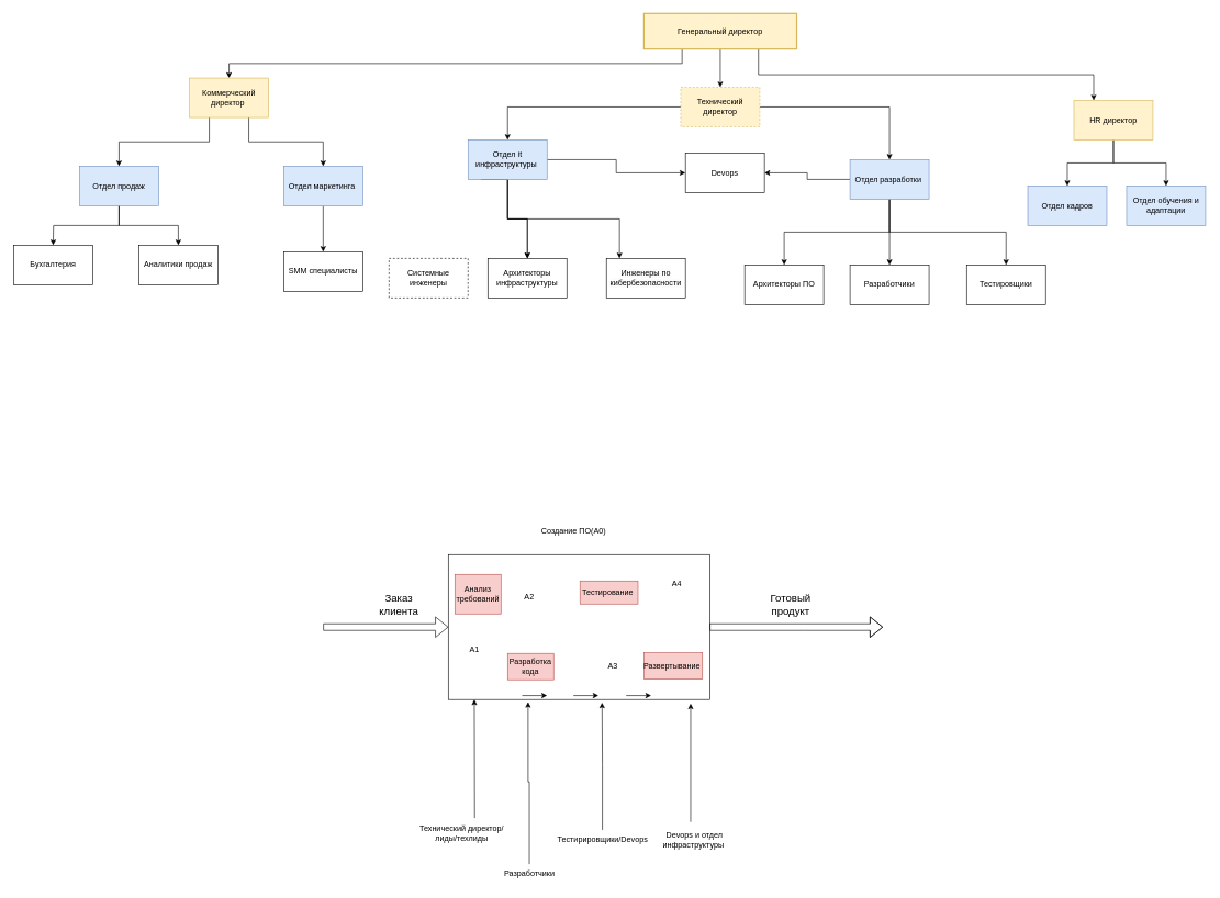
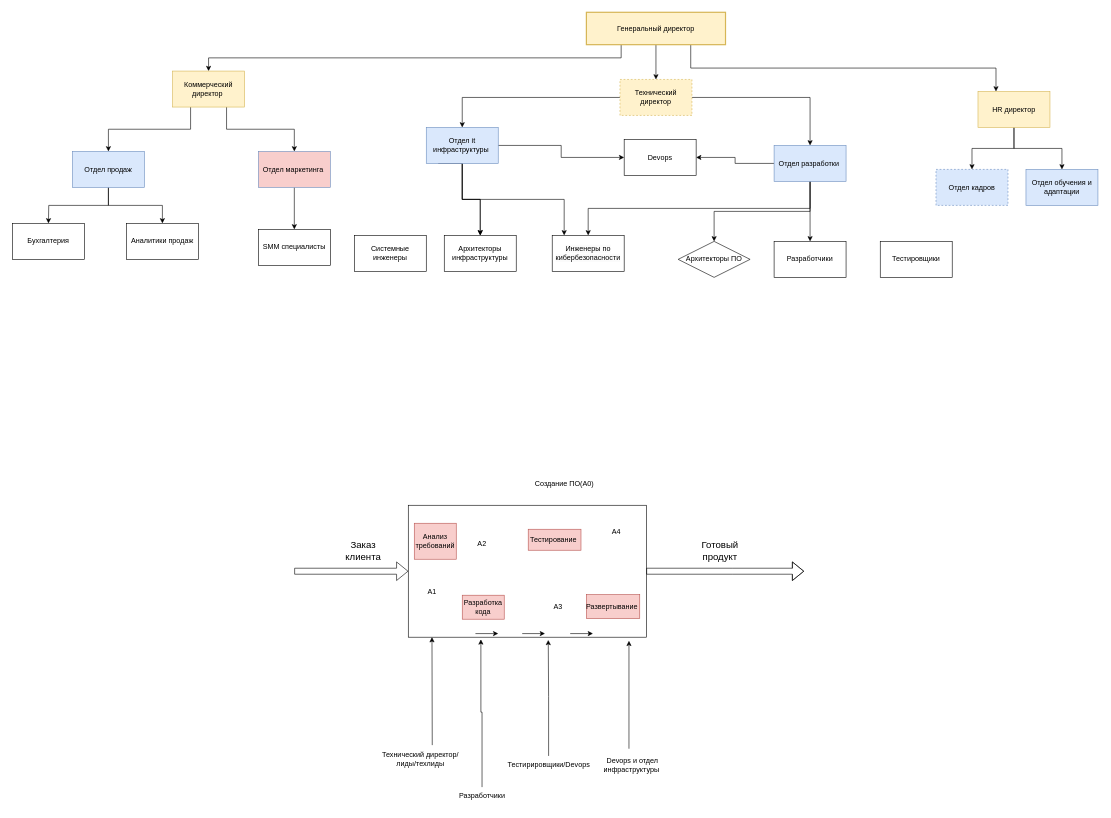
  <mxCell id="0" />
  <mxCell id="1" parent="0" />
  <mxCell id="2" value="&lt;p style=&quot;font-style: normal; font-variant-caps: normal; font-weight: 400; letter-spacing: normal; text-align: start; text-indent: 0px; text-transform: none; white-space: normal; word-spacing: 0px; -webkit-text-stroke-width: 0px; text-decoration: none; caret-color: rgb(0, 0, 0); color: rgb(0, 0, 0);&quot; data-pm-slice=&quot;1 1 [&amp;quot;ordered_list&amp;quot;,{&amp;quot;spread&amp;quot;:true,&amp;quot;startingNumber&amp;quot;:1,&amp;quot;start&amp;quot;:2993,&amp;quot;end&amp;quot;:3738},&amp;quot;regular_list_item&amp;quot;,{&amp;quot;start&amp;quot;:3333,&amp;quot;end&amp;quot;:3738},&amp;quot;list&amp;quot;,{&amp;quot;spread&amp;quot;:false,&amp;quot;start&amp;quot;:3367,&amp;quot;end&amp;quot;:3738},&amp;quot;regular_list_item&amp;quot;,{&amp;quot;start&amp;quot;:3367,&amp;quot;end&amp;quot;:3440}]&quot;&gt;&lt;br&gt;&lt;/p&gt;" style="rounded=0;whiteSpace=wrap;html=1;" vertex="1" parent="1"><mxGeometry x="680" y="842" width="397" height="220" as="geometry" /></mxCell>
  <mxCell id="3" value="&lt;font style=&quot;font-size: 16px;&quot;&gt;Заказ клиента&lt;/font&gt;" style="text;html=1;align=center;verticalAlign=middle;whiteSpace=wrap;rounded=0;" vertex="1" parent="1"><mxGeometry x="560" y="902" width="90" height="30" as="geometry" /></mxCell>
  <mxCell id="4" value="" style="shape=flexArrow;endArrow=classic;html=1;rounded=0;exitX=1;exitY=0.5;exitDx=0;exitDy=0;" edge="1" parent="1" source="2"><mxGeometry width="50" height="50" relative="1" as="geometry"><mxPoint x="870" y="1032" as="sourcePoint" /><mxPoint x="1340" y="952" as="targetPoint" /><Array as="points"><mxPoint x="1220" y="952" /></Array></mxGeometry></mxCell>
  <mxCell id="5" value="&lt;font style=&quot;font-size: 16px;&quot;&gt;Готовый продукт&lt;/font&gt;" style="text;html=1;align=center;verticalAlign=middle;whiteSpace=wrap;rounded=0;" vertex="1" parent="1"><mxGeometry x="1150" y="902" width="100" height="30" as="geometry" /></mxCell>
  <mxCell id="6" value="" style="endArrow=classic;html=1;rounded=0;" edge="1" parent="1"><mxGeometry width="50" height="50" relative="1" as="geometry"><mxPoint x="720" y="1242" as="sourcePoint" /><mxPoint x="719.52" y="1062" as="targetPoint" /></mxGeometry></mxCell>
  <mxCell id="7" value="Разработчики" style="text;html=1;align=center;verticalAlign=middle;whiteSpace=wrap;rounded=0;" vertex="1" parent="1"><mxGeometry x="754.5" y="1312" width="97" height="30" as="geometry" /></mxCell>
  <mxCell id="8" value="Тестирировщики/Devops" style="text;html=1;align=center;verticalAlign=middle;whiteSpace=wrap;rounded=0;" vertex="1" parent="1"><mxGeometry x="865.5" y="1260" width="97" height="30" as="geometry" /></mxCell>
  <mxCell id="9" value="" style="endArrow=classic;html=1;rounded=0;" edge="1" parent="1"><mxGeometry width="50" height="50" relative="1" as="geometry"><mxPoint x="1048" y="1248" as="sourcePoint" /><mxPoint x="1048" y="1068" as="targetPoint" /></mxGeometry></mxCell>
  <mxCell id="10" value="Devops и отдел инфраструктуры&amp;nbsp;" style="text;html=1;align=center;verticalAlign=middle;whiteSpace=wrap;rounded=0;" vertex="1" parent="1"><mxGeometry x="1024" y="1260" width="60" height="30" as="geometry" /></mxCell>
  <mxCell id="11" value="Анализ требований" style="text;html=1;align=center;verticalAlign=middle;whiteSpace=wrap;rounded=0;fillColor=#f8cecc;strokeColor=#b85450;" vertex="1" parent="1"><mxGeometry x="690" y="872" width="70" height="60" as="geometry" /></mxCell>
  <mxCell id="12" value="А1" style="text;html=1;align=center;verticalAlign=middle;whiteSpace=wrap;rounded=0;" vertex="1" parent="1"><mxGeometry x="690" y="972" width="60" height="30" as="geometry" /></mxCell>
  <mxCell id="13" value="Разработка кода" style="text;html=1;align=center;verticalAlign=middle;whiteSpace=wrap;rounded=0;fillColor=#f8cecc;strokeColor=#b85450;" vertex="1" parent="1"><mxGeometry x="770" y="992" width="70" height="40" as="geometry" /></mxCell>
  <mxCell id="14" value="А2" style="text;html=1;align=center;verticalAlign=middle;whiteSpace=wrap;rounded=0;" vertex="1" parent="1"><mxGeometry x="773" y="892" width="60" height="30" as="geometry" /></mxCell>
  <mxCell id="15" value="Тестирование&amp;nbsp;" style="text;html=1;align=center;verticalAlign=middle;whiteSpace=wrap;rounded=0;fillColor=#f8cecc;strokeColor=#b85450;" vertex="1" parent="1"><mxGeometry x="880" y="882" width="88" height="35" as="geometry" /></mxCell>
  <mxCell id="16" value="А3" style="text;html=1;align=center;verticalAlign=middle;whiteSpace=wrap;rounded=0;" vertex="1" parent="1"><mxGeometry x="900" y="996" width="60" height="30" as="geometry" /></mxCell>
  <mxCell id="17" value="Развертывание&amp;nbsp;" style="text;html=1;align=center;verticalAlign=middle;whiteSpace=wrap;rounded=0;fillColor=#f8cecc;strokeColor=#b85450;" vertex="1" parent="1"><mxGeometry x="977" y="991" width="89" height="40" as="geometry" /></mxCell>
  <mxCell id="18" value="А4" style="text;html=1;align=center;verticalAlign=middle;whiteSpace=wrap;rounded=0;" vertex="1" parent="1"><mxGeometry x="997" y="872" width="60" height="30" as="geometry" /></mxCell>
  <mxCell id="19" value="" style="endArrow=classic;html=1;rounded=0;" edge="1" parent="1"><mxGeometry width="50" height="50" relative="1" as="geometry"><mxPoint x="792" y="1056" as="sourcePoint" /><mxPoint x="830" y="1056" as="targetPoint" /></mxGeometry></mxCell>
  <mxCell id="20" value="" style="endArrow=classic;html=1;rounded=0;" edge="1" parent="1"><mxGeometry width="50" height="50" relative="1" as="geometry"><mxPoint x="870" y="1056" as="sourcePoint" /><mxPoint x="908" y="1056" as="targetPoint" /></mxGeometry></mxCell>
  <mxCell id="21" value="" style="endArrow=classic;html=1;rounded=0;" edge="1" parent="1"><mxGeometry width="50" height="50" relative="1" as="geometry"><mxPoint x="950" y="1056" as="sourcePoint" /><mxPoint x="988" y="1056" as="targetPoint" /></mxGeometry></mxCell>
  <mxCell id="22" style="edgeStyle=orthogonalEdgeStyle;rounded=0;orthogonalLoop=1;jettySize=auto;html=1;exitX=0.75;exitY=1;exitDx=0;exitDy=0;entryX=0.25;entryY=0;entryDx=0;entryDy=0;" edge="1" parent="1" source="25" target="28"><mxGeometry relative="1" as="geometry" /></mxCell>
  <mxCell id="23" style="edgeStyle=orthogonalEdgeStyle;rounded=0;orthogonalLoop=1;jettySize=auto;html=1;exitX=0.25;exitY=1;exitDx=0;exitDy=0;" edge="1" parent="1" source="25" target="31"><mxGeometry relative="1" as="geometry" /></mxCell>
  <mxCell id="24" style="edgeStyle=orthogonalEdgeStyle;rounded=0;orthogonalLoop=1;jettySize=auto;html=1;exitX=0.5;exitY=1;exitDx=0;exitDy=0;entryX=0.5;entryY=0;entryDx=0;entryDy=0;" edge="1" parent="1" source="25" target="34"><mxGeometry relative="1" as="geometry" /></mxCell>
  <mxCell id="25" value="Генеральный директор" style="whiteSpace=wrap;strokeWidth=2;fillColor=#fff2cc;strokeColor=#d6b656;" vertex="1" parent="1"><mxGeometry x="977" y="20" width="232" height="54" as="geometry" /></mxCell>
  <mxCell id="26" style="edgeStyle=orthogonalEdgeStyle;rounded=0;orthogonalLoop=1;jettySize=auto;html=1;exitX=0.5;exitY=1;exitDx=0;exitDy=0;entryX=0.5;entryY=0;entryDx=0;entryDy=0;" edge="1" parent="1" source="28" target="45"><mxGeometry relative="1" as="geometry" /></mxCell>
  <mxCell id="27" style="edgeStyle=orthogonalEdgeStyle;rounded=0;orthogonalLoop=1;jettySize=auto;html=1;exitX=0.5;exitY=1;exitDx=0;exitDy=0;entryX=0.5;entryY=0;entryDx=0;entryDy=0;" edge="1" parent="1" source="28" target="46"><mxGeometry relative="1" as="geometry" /></mxCell>
  <mxCell id="28" value="HR директор" style="rounded=0;whiteSpace=wrap;html=1;fillColor=#fff2cc;strokeColor=#d6b656;" vertex="1" parent="1"><mxGeometry x="1630" y="152" width="120" height="60" as="geometry" /></mxCell>
  <mxCell id="29" style="edgeStyle=orthogonalEdgeStyle;rounded=0;orthogonalLoop=1;jettySize=auto;html=1;exitX=0.25;exitY=1;exitDx=0;exitDy=0;entryX=0.5;entryY=0;entryDx=0;entryDy=0;" edge="1" parent="1" source="31" target="42"><mxGeometry relative="1" as="geometry" /></mxCell>
  <mxCell id="30" style="edgeStyle=orthogonalEdgeStyle;rounded=0;orthogonalLoop=1;jettySize=auto;html=1;exitX=0.75;exitY=1;exitDx=0;exitDy=0;entryX=0.5;entryY=0;entryDx=0;entryDy=0;" edge="1" parent="1" source="31" target="44"><mxGeometry relative="1" as="geometry" /></mxCell>
  <mxCell id="31" value="Коммерческий директор&amp;nbsp;" style="rounded=0;whiteSpace=wrap;html=1;fillColor=#fff2cc;strokeColor=#d6b656;" vertex="1" parent="1"><mxGeometry x="287" y="118" width="120" height="60" as="geometry" /></mxCell>
  <mxCell id="32" style="edgeStyle=orthogonalEdgeStyle;rounded=0;orthogonalLoop=1;jettySize=auto;html=1;exitX=1;exitY=0.5;exitDx=0;exitDy=0;entryX=0.5;entryY=0;entryDx=0;entryDy=0;" edge="1" parent="1" source="34" target="39"><mxGeometry relative="1" as="geometry" /></mxCell>
  <mxCell id="33" style="edgeStyle=orthogonalEdgeStyle;rounded=0;orthogonalLoop=1;jettySize=auto;html=1;exitX=0;exitY=0.5;exitDx=0;exitDy=0;entryX=0.5;entryY=0;entryDx=0;entryDy=0;" edge="1" parent="1" source="34" target="53"><mxGeometry relative="1" as="geometry" /></mxCell>
  <mxCell id="34" value="Технический директор" style="rounded=0;whiteSpace=wrap;html=1;fillColor=#fff2cc;strokeColor=#d6b656;dashed=1;" vertex="1" parent="1"><mxGeometry x="1033" y="132" width="120" height="60" as="geometry" /></mxCell>
- <mxCell id="35" style="edgeStyle=orthogonalEdgeStyle;rounded=0;orthogonalLoop=1;jettySize=auto;html=1;exitX=0.5;exitY=1;exitDx=0;exitDy=0;entryX=0.5;entryY=0;entryDx=0;entryDy=0;" edge="1" parent="1" source="39" target="48"><mxGeometry relative="1" as="geometry" /></mxCell>
+ <mxCell id="35" style="edgeStyle=orthogonalEdgeStyle;rounded=0;orthogonalLoop=1;jettySize=auto;html=1;exitX=0.5;exitY=1;exitDx=0;exitDy=0;" edge="1" parent="1" source="39" target="61"><mxGeometry relative="1" as="geometry" /></mxCell>
  <mxCell id="36" style="edgeStyle=orthogonalEdgeStyle;rounded=0;orthogonalLoop=1;jettySize=auto;html=1;entryX=1;entryY=0.5;entryDx=0;entryDy=0;" edge="1" parent="1" source="39" target="56"><mxGeometry relative="1" as="geometry" /></mxCell>
  <mxCell id="37" style="edgeStyle=orthogonalEdgeStyle;rounded=0;orthogonalLoop=1;jettySize=auto;html=1;exitX=0.5;exitY=1;exitDx=0;exitDy=0;entryX=0.5;entryY=0;entryDx=0;entryDy=0;" edge="1" parent="1" source="39" target="47"><mxGeometry relative="1" as="geometry" /></mxCell>
  <mxCell id="38" style="edgeStyle=orthogonalEdgeStyle;rounded=0;orthogonalLoop=1;jettySize=auto;html=1;exitX=0.5;exitY=1;exitDx=0;exitDy=0;entryX=0.5;entryY=0;entryDx=0;entryDy=0;" edge="1" parent="1" source="39" target="54"><mxGeometry relative="1" as="geometry"><mxPoint x="1350" y="352" as="targetPoint" /></mxGeometry></mxCell>
  <mxCell id="39" value="Отдел разработки&amp;nbsp;" style="rounded=0;whiteSpace=wrap;html=1;fillColor=#dae8fc;strokeColor=#6c8ebf;" vertex="1" parent="1"><mxGeometry x="1290" y="242" width="120" height="60" as="geometry" /></mxCell>
  <mxCell id="40" style="edgeStyle=orthogonalEdgeStyle;rounded=0;orthogonalLoop=1;jettySize=auto;html=1;exitX=0.5;exitY=1;exitDx=0;exitDy=0;entryX=0.5;entryY=0;entryDx=0;entryDy=0;" edge="1" parent="1" source="42"><mxGeometry relative="1" as="geometry"><mxPoint x="80" y="372" as="targetPoint" /></mxGeometry></mxCell>
  <mxCell id="41" style="edgeStyle=orthogonalEdgeStyle;rounded=0;orthogonalLoop=1;jettySize=auto;html=1;exitX=0.5;exitY=1;exitDx=0;exitDy=0;" edge="1" parent="1" source="42" target="57"><mxGeometry relative="1" as="geometry" /></mxCell>
  <mxCell id="42" value="Отдел продаж" style="rounded=0;whiteSpace=wrap;html=1;fillColor=#dae8fc;strokeColor=#6c8ebf;" vertex="1" parent="1"><mxGeometry x="120" y="252" width="120" height="60" as="geometry" /></mxCell>
  <mxCell id="43" style="edgeStyle=orthogonalEdgeStyle;rounded=0;orthogonalLoop=1;jettySize=auto;html=1;exitX=0.5;exitY=1;exitDx=0;exitDy=0;entryX=0.5;entryY=0;entryDx=0;entryDy=0;" edge="1" parent="1" source="44" target="58"><mxGeometry relative="1" as="geometry" /></mxCell>
- <mxCell id="44" value="Отдел маркетинга&amp;nbsp;" style="rounded=0;whiteSpace=wrap;html=1;fillColor=#dae8fc;strokeColor=#6c8ebf;" vertex="1" parent="1"><mxGeometry x="430" y="252" width="120" height="60" as="geometry" /></mxCell>
- <mxCell id="45" value="Отдел кадров" style="rounded=0;whiteSpace=wrap;html=1;fillColor=#dae8fc;strokeColor=#6c8ebf;" vertex="1" parent="1"><mxGeometry x="1560" y="282" width="120" height="60" as="geometry" /></mxCell>
+ <mxCell id="44" value="Отдел маркетинга&amp;nbsp;" style="rounded=0;whiteSpace=wrap;html=1;fillColor=#f8cecc;strokeColor=#6c8ebf;" vertex="1" parent="1"><mxGeometry x="430" y="252" width="120" height="60" as="geometry" /></mxCell>
+ <mxCell id="45" value="Отдел кадров" style="rounded=0;whiteSpace=wrap;html=1;fillColor=#dae8fc;strokeColor=#6c8ebf;dashed=1;" vertex="1" parent="1"><mxGeometry x="1560" y="282" width="120" height="60" as="geometry" /></mxCell>
  <mxCell id="46" value="Отдел обучения и адаптации" style="rounded=0;whiteSpace=wrap;html=1;fillColor=#dae8fc;strokeColor=#6c8ebf;" vertex="1" parent="1"><mxGeometry x="1710" y="282" width="120" height="60" as="geometry" /></mxCell>
  <mxCell id="47" value="Разработчики" style="rounded=0;whiteSpace=wrap;html=1;" vertex="1" parent="1"><mxGeometry x="1290" y="402" width="120" height="60" as="geometry" /></mxCell>
  <mxCell id="48" value="Тестировщики" style="rounded=0;whiteSpace=wrap;html=1;" vertex="1" parent="1"><mxGeometry x="1467" y="402" width="120" height="60" as="geometry" /></mxCell>
  <mxCell id="49" style="edgeStyle=orthogonalEdgeStyle;rounded=0;orthogonalLoop=1;jettySize=auto;html=1;entryX=0;entryY=0.5;entryDx=0;entryDy=0;" edge="1" parent="1" source="53" target="56"><mxGeometry relative="1" as="geometry" /></mxCell>
  <mxCell id="50" style="edgeStyle=orthogonalEdgeStyle;rounded=0;orthogonalLoop=1;jettySize=auto;html=1;exitX=0.5;exitY=1;exitDx=0;exitDy=0;entryX=0.5;entryY=0;entryDx=0;entryDy=0;" edge="1" parent="1"><mxGeometry relative="1" as="geometry"><mxPoint x="939.95" y="392" as="targetPoint" /><mxPoint x="729.95" y="272" as="sourcePoint" /><Array as="points"><mxPoint x="769.95" y="272" /><mxPoint x="769.95" y="332" /><mxPoint x="939.95" y="332" /></Array></mxGeometry></mxCell>
  <mxCell id="51" style="edgeStyle=orthogonalEdgeStyle;rounded=0;orthogonalLoop=1;jettySize=auto;html=1;entryX=0.5;entryY=0;entryDx=0;entryDy=0;" edge="1" parent="1" source="53" target="62"><mxGeometry relative="1" as="geometry" /></mxCell>
  <mxCell id="52" style="edgeStyle=orthogonalEdgeStyle;rounded=0;orthogonalLoop=1;jettySize=auto;html=1;entryX=0.5;entryY=0;entryDx=0;entryDy=0;" edge="1" parent="1" source="53" target="62"><mxGeometry relative="1" as="geometry" /></mxCell>
  <mxCell id="53" value="Отдел it инфраструктуры&amp;nbsp;" style="rounded=0;whiteSpace=wrap;html=1;fillColor=#dae8fc;strokeColor=#6c8ebf;" vertex="1" parent="1"><mxGeometry x="710" y="212" width="120" height="60" as="geometry" /></mxCell>
- <mxCell id="54" value="Архитекторы ПО" style="rounded=0;whiteSpace=wrap;html=1;" vertex="1" parent="1"><mxGeometry x="1130" y="402" width="120" height="60" as="geometry" /></mxCell>
- <mxCell id="55" value="Системные инженеры" style="rounded=0;whiteSpace=wrap;html=1;dashed=1;" vertex="1" parent="1"><mxGeometry x="590" y="392" width="120" height="60" as="geometry" /></mxCell>
+ <mxCell id="54" value="Архитекторы ПО" style="rhombus;whiteSpace=wrap;html=1;" vertex="1" parent="1"><mxGeometry x="1130" y="402" width="120" height="60" as="geometry" /></mxCell>
+ <mxCell id="55" value="Системные инженеры" style="rounded=0;whiteSpace=wrap;html=1;" vertex="1" parent="1"><mxGeometry x="590" y="392" width="120" height="60" as="geometry" /></mxCell>
  <mxCell id="56" value="Devops" style="rounded=0;whiteSpace=wrap;html=1;" vertex="1" parent="1"><mxGeometry x="1040" y="232" width="120" height="60" as="geometry" /></mxCell>
  <mxCell id="57" value="Аналитики продаж" style="rounded=0;whiteSpace=wrap;html=1;" vertex="1" parent="1"><mxGeometry x="210" y="372" width="120" height="60" as="geometry" /></mxCell>
  <mxCell id="58" value="SMM специалисты" style="rounded=0;whiteSpace=wrap;html=1;" vertex="1" parent="1"><mxGeometry x="430" y="382" width="120" height="60" as="geometry" /></mxCell>
  <mxCell id="59" value="" style="shape=flexArrow;endArrow=classic;html=1;rounded=0;" edge="1" parent="1"><mxGeometry width="50" height="50" relative="1" as="geometry"><mxPoint x="490" y="952" as="sourcePoint" /><mxPoint x="680" y="952" as="targetPoint" /><Array as="points" /></mxGeometry></mxCell>
  <mxCell id="60" value="Бухгалтерия" style="rounded=0;whiteSpace=wrap;html=1;" vertex="1" parent="1"><mxGeometry x="20" y="372" width="120" height="60" as="geometry" /></mxCell>
  <mxCell id="61" value="&lt;meta charset=&quot;utf-8&quot;&gt;&lt;span style=&quot;color: rgb(0, 0, 0); font-family: Helvetica; font-size: 12px; font-style: normal; font-variant-ligatures: normal; font-variant-caps: normal; font-weight: 400; letter-spacing: normal; orphans: 2; text-align: center; text-indent: 0px; text-transform: none; widows: 2; word-spacing: 0px; -webkit-text-stroke-width: 0px; white-space: normal; background-color: rgb(251, 251, 251); text-decoration-thickness: initial; text-decoration-style: initial; text-decoration-color: initial; display: inline !important; float: none;&quot;&gt;Инженеры по кибербезопасности&lt;/span&gt;" style="rounded=0;whiteSpace=wrap;html=1;" vertex="1" parent="1"><mxGeometry x="920" y="392" width="120" height="60" as="geometry" /></mxCell>
  <mxCell id="62" value="Архитекторы инфраструктуры" style="rounded=0;whiteSpace=wrap;html=1;" vertex="1" parent="1"><mxGeometry x="740" y="392" width="120" height="60" as="geometry" /></mxCell>
  <mxCell id="63" value="Технический директор/&lt;div&gt;лиды/техлиды&lt;/div&gt;" style="text;html=1;align=center;verticalAlign=middle;resizable=0;points=[];autosize=1;strokeColor=none;fillColor=none;" vertex="1" parent="1"><mxGeometry x="620" y="1245" width="160" height="40" as="geometry" /></mxCell>
  <mxCell id="64" style="edgeStyle=orthogonalEdgeStyle;rounded=0;orthogonalLoop=1;jettySize=auto;html=1;entryX=0.305;entryY=1.017;entryDx=0;entryDy=0;entryPerimeter=0;" edge="1" parent="1" source="7" target="2"><mxGeometry relative="1" as="geometry" /></mxCell>
  <mxCell id="65" style="edgeStyle=orthogonalEdgeStyle;rounded=0;orthogonalLoop=1;jettySize=auto;html=1;entryX=0.588;entryY=1.021;entryDx=0;entryDy=0;entryPerimeter=0;" edge="1" parent="1" source="8" target="2"><mxGeometry relative="1" as="geometry" /></mxCell>
- <mxCell id="66" value="Создание ПО(A0)" style="text;html=1;align=center;verticalAlign=middle;resizable=0;points=[];autosize=1;strokeColor=none;fillColor=none;" vertex="1" parent="1"><mxGeometry x="810" y="792" width="120" height="30" as="geometry" /></mxCell>
+ <mxCell id="66" value="Создание ПО(A0)" style="text;html=1;align=center;verticalAlign=middle;resizable=0;points=[];autosize=1;strokeColor=none;fillColor=none;" vertex="1" parent="1"><mxGeometry x="880" y="792" width="120" height="30" as="geometry" /></mxCell>
